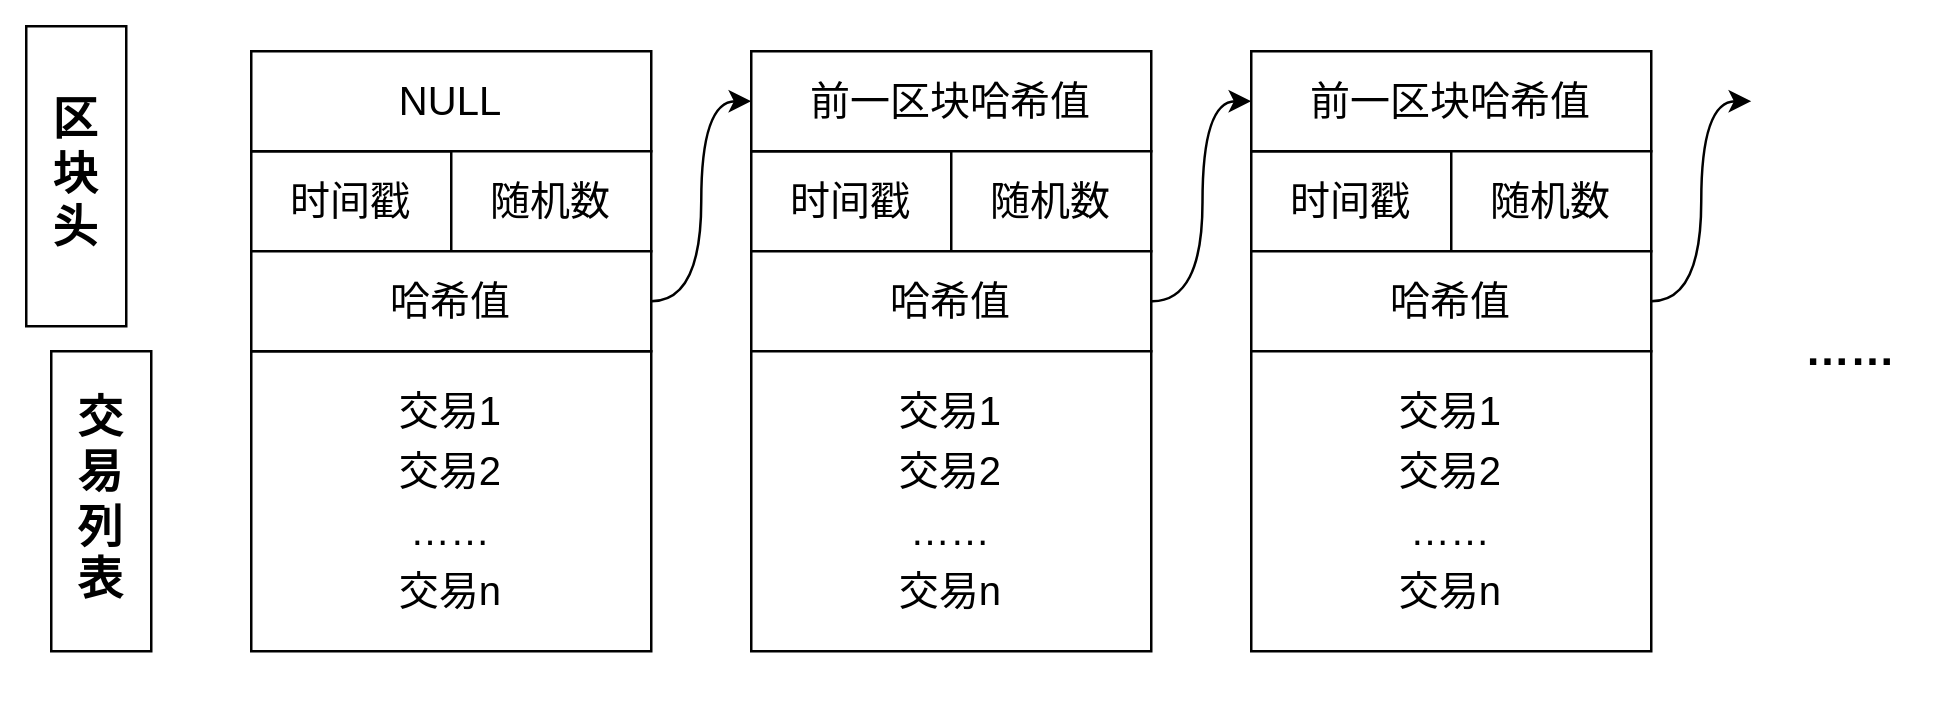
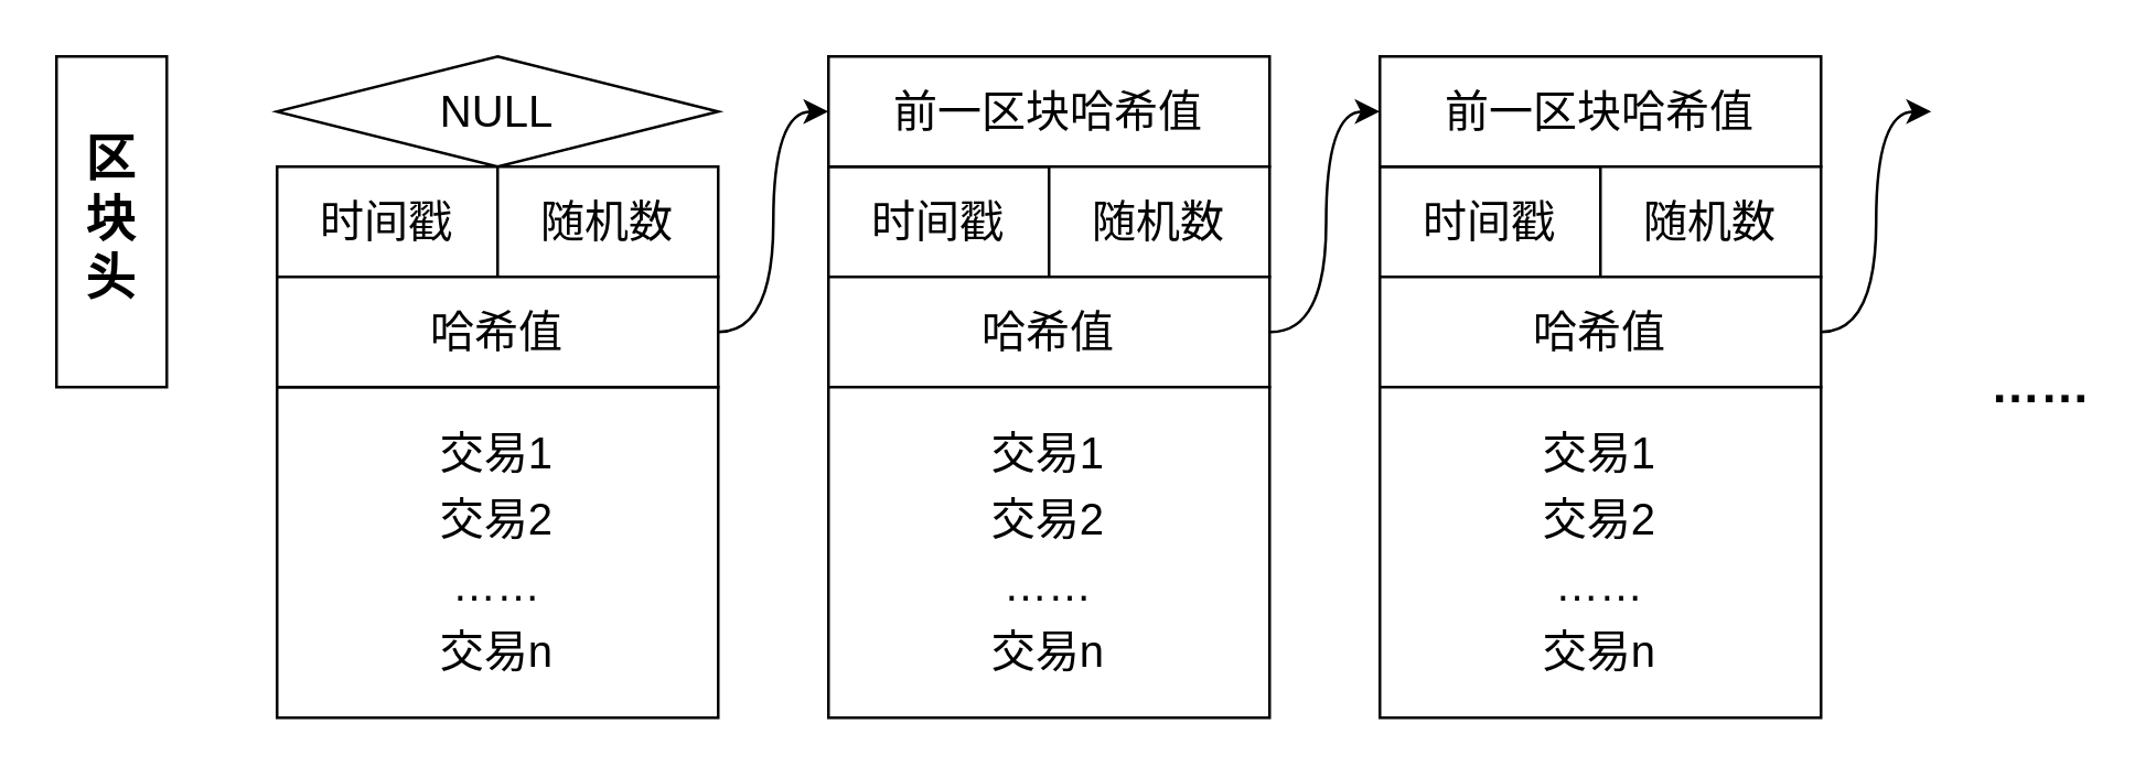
  <mxCell id="0" />
  <mxCell id="1" parent="0" />
  <mxCell id="2" value="&lt;font style=&quot;font-size: 16px;&quot;&gt;时间戳&lt;/font&gt;" style="rounded=0;whiteSpace=wrap;html=1;fontSize=16;" vertex="1" parent="1"><mxGeometry x="100" y="60" width="80" height="40" as="geometry" /></mxCell>
- <mxCell id="3" value="&lt;font style=&quot;font-size: 16px;&quot;&gt;NULL&lt;/font&gt;" style="rounded=0;whiteSpace=wrap;html=1;fontSize=16;" vertex="1" parent="1"><mxGeometry x="100" y="20" width="160" height="40" as="geometry" /></mxCell>
+ <mxCell id="3" value="&lt;font style=&quot;font-size: 16px;&quot;&gt;NULL&lt;/font&gt;" style="rhombus;whiteSpace=wrap;html=1;fontSize=16;" vertex="1" parent="1"><mxGeometry x="100" y="20" width="160" height="40" as="geometry" /></mxCell>
  <mxCell id="4" value="&lt;font style=&quot;font-size: 16px;&quot;&gt;随机数&lt;/font&gt;" style="rounded=0;whiteSpace=wrap;html=1;fontSize=16;" vertex="1" parent="1"><mxGeometry x="180" y="60" width="80" height="40" as="geometry" /></mxCell>
- <mxCell id="5" value="&lt;font&gt;&lt;span style=&quot;font-size: 18px&quot;&gt;&lt;b&gt;交&lt;br&gt;易&lt;br&gt;列&lt;br&gt;表&lt;/b&gt;&lt;br&gt;&lt;/span&gt;&lt;/font&gt;" style="rounded=0;whiteSpace=wrap;html=1;fontSize=16;" vertex="1" parent="1"><mxGeometry x="20" y="140" width="40" height="120" as="geometry" /></mxCell>
  <mxCell id="6" value="&lt;font style=&quot;font-size: 16px ; line-height: 150%&quot;&gt;交易1&lt;br style=&quot;font-size: 16px;&quot;&gt;交易2&lt;br style=&quot;font-size: 16px;&quot;&gt;……&lt;br style=&quot;font-size: 16px;&quot;&gt;交易n&lt;br style=&quot;font-size: 16px;&quot;&gt;&lt;/font&gt;" style="rounded=0;whiteSpace=wrap;html=1;fontSize=16;" vertex="1" parent="1"><mxGeometry x="100" y="140" width="160" height="120" as="geometry" /></mxCell>
  <mxCell id="7" style="edgeStyle=orthogonalEdgeStyle;html=1;exitX=1;exitY=0.5;exitDx=0;exitDy=0;entryX=0;entryY=0.5;entryDx=0;entryDy=0;fontSize=16;curved=1;" edge="1" parent="1" source="8" target="11"><mxGeometry relative="1" as="geometry" /></mxCell>
  <mxCell id="8" value="&lt;font style=&quot;font-size: 16px;&quot;&gt;哈希值&lt;/font&gt;" style="rounded=0;whiteSpace=wrap;html=1;fontSize=16;" vertex="1" parent="1"><mxGeometry x="100" y="100" width="160" height="40" as="geometry" /></mxCell>
- <mxCell id="9" value="&lt;font&gt;&lt;span style=&quot;font-size: 18px&quot;&gt;&lt;b&gt;区&lt;br&gt;块&lt;br&gt;头&lt;/b&gt;&lt;br&gt;&lt;/span&gt;&lt;/font&gt;" style="rounded=0;whiteSpace=wrap;html=1;fontSize=16;" vertex="1" parent="1"><mxGeometry x="10" y="10" width="40" height="120" as="geometry" /></mxCell>
+ <mxCell id="9" value="&lt;font&gt;&lt;span style=&quot;font-size: 18px&quot;&gt;&lt;b&gt;区&lt;br&gt;块&lt;br&gt;头&lt;/b&gt;&lt;br&gt;&lt;/span&gt;&lt;/font&gt;" style="rounded=0;whiteSpace=wrap;html=1;fontSize=16;" vertex="1" parent="1"><mxGeometry x="20" y="20" width="40" height="120" as="geometry" /></mxCell>
  <mxCell id="10" value="&lt;font style=&quot;font-size: 16px;&quot;&gt;时间戳&lt;/font&gt;" style="rounded=0;whiteSpace=wrap;html=1;fontSize=16;" vertex="1" parent="1"><mxGeometry x="300" y="60" width="80" height="40" as="geometry" /></mxCell>
  <mxCell id="11" value="&lt;font style=&quot;font-size: 16px;&quot;&gt;前一区块哈希值&lt;/font&gt;" style="rounded=0;whiteSpace=wrap;html=1;fontSize=16;" vertex="1" parent="1"><mxGeometry x="300" y="20" width="160" height="40" as="geometry" /></mxCell>
  <mxCell id="12" value="&lt;font style=&quot;font-size: 16px;&quot;&gt;随机数&lt;/font&gt;" style="rounded=0;whiteSpace=wrap;html=1;fontSize=16;" vertex="1" parent="1"><mxGeometry x="380" y="60" width="80" height="40" as="geometry" /></mxCell>
  <mxCell id="13" value="&lt;font style=&quot;font-size: 16px;&quot;&gt;哈希值&lt;/font&gt;" style="rounded=0;whiteSpace=wrap;html=1;fontSize=16;" vertex="1" parent="1"><mxGeometry x="300" y="100" width="160" height="40" as="geometry" /></mxCell>
  <mxCell id="14" style="edgeStyle=orthogonalEdgeStyle;html=1;exitX=1;exitY=0.5;exitDx=0;exitDy=0;entryX=0;entryY=0.5;entryDx=0;entryDy=0;fontSize=16;curved=1;" edge="1" target="16" parent="1"><mxGeometry relative="1" as="geometry"><mxPoint x="460" y="120" as="sourcePoint" /></mxGeometry></mxCell>
  <mxCell id="15" value="&lt;font style=&quot;font-size: 16px;&quot;&gt;时间戳&lt;/font&gt;" style="rounded=0;whiteSpace=wrap;html=1;fontSize=16;" vertex="1" parent="1"><mxGeometry x="500" y="60" width="80" height="40" as="geometry" /></mxCell>
  <mxCell id="16" value="&lt;font style=&quot;font-size: 16px;&quot;&gt;前一区块哈希值&lt;/font&gt;" style="rounded=0;whiteSpace=wrap;html=1;fontSize=16;" vertex="1" parent="1"><mxGeometry x="500" y="20" width="160" height="40" as="geometry" /></mxCell>
  <mxCell id="17" value="&lt;font style=&quot;font-size: 16px;&quot;&gt;随机数&lt;/font&gt;" style="rounded=0;whiteSpace=wrap;html=1;fontSize=16;" vertex="1" parent="1"><mxGeometry x="580" y="60" width="80" height="40" as="geometry" /></mxCell>
  <mxCell id="18" value="&lt;font style=&quot;font-size: 16px;&quot;&gt;哈希值&lt;/font&gt;" style="rounded=0;whiteSpace=wrap;html=1;fontSize=16;" vertex="1" parent="1"><mxGeometry x="500" y="100" width="160" height="40" as="geometry" /></mxCell>
  <mxCell id="19" style="edgeStyle=orthogonalEdgeStyle;html=1;exitX=1;exitY=0.5;exitDx=0;exitDy=0;entryX=0;entryY=0.5;entryDx=0;entryDy=0;fontSize=16;curved=1;" edge="1" parent="1"><mxGeometry relative="1" as="geometry"><mxPoint x="660" y="120" as="sourcePoint" /><mxPoint x="700" y="40" as="targetPoint" /><Array as="points"><mxPoint x="680" y="120" /><mxPoint x="680" y="40" /></Array></mxGeometry></mxCell>
  <mxCell id="20" value="&lt;font style=&quot;font-size: 16px ; line-height: 150%&quot;&gt;交易1&lt;br style=&quot;font-size: 16px;&quot;&gt;交易2&lt;br style=&quot;font-size: 16px;&quot;&gt;……&lt;br style=&quot;font-size: 16px;&quot;&gt;交易n&lt;br style=&quot;font-size: 16px;&quot;&gt;&lt;/font&gt;" style="rounded=0;whiteSpace=wrap;html=1;fontSize=16;" vertex="1" parent="1"><mxGeometry x="300" y="140" width="160" height="120" as="geometry" /></mxCell>
  <mxCell id="21" value="&lt;font style=&quot;font-size: 16px ; line-height: 150%&quot;&gt;交易1&lt;br style=&quot;font-size: 16px;&quot;&gt;交易2&lt;br style=&quot;font-size: 16px;&quot;&gt;……&lt;br style=&quot;font-size: 16px;&quot;&gt;交易n&lt;br style=&quot;font-size: 16px;&quot;&gt;&lt;/font&gt;" style="rounded=0;whiteSpace=wrap;html=1;fontSize=16;" vertex="1" parent="1"><mxGeometry x="500" y="140" width="160" height="120" as="geometry" /></mxCell>
  <mxCell id="22" value="&lt;b&gt;&lt;font style=&quot;font-size: 18px&quot;&gt;……&lt;/font&gt;&lt;/b&gt;" style="text;html=1;strokeColor=none;fillColor=none;align=center;verticalAlign=middle;whiteSpace=wrap;rounded=0;fontSize=16;" vertex="1" parent="1"><mxGeometry x="720" y="130" width="40" height="20" as="geometry" /></mxCell>
